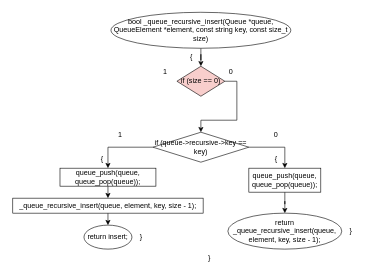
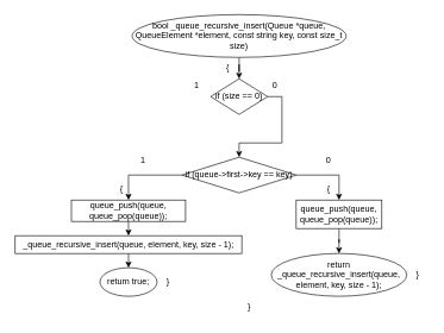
  <mxCell id="0" />
  <mxCell id="1" parent="0" />
  <mxCell id="2" value="" style="edgeStyle=orthogonalEdgeStyle;rounded=0;orthogonalLoop=1;jettySize=auto;html=1;" edge="1" parent="1" source="3" target="5"><mxGeometry relative="1" as="geometry" /></mxCell>
  <mxCell id="3" value="bool _queue_recursive_insert(Queue *queue, QueueElement *element, const string key, const size_t size)" style="ellipse;whiteSpace=wrap;html=1;" vertex="1" parent="1"><mxGeometry x="184" y="20" width="300" height="60" as="geometry" /></mxCell>
  <mxCell id="4" style="edgeStyle=orthogonalEdgeStyle;rounded=0;orthogonalLoop=1;jettySize=auto;html=1;exitX=1;exitY=0.5;exitDx=0;exitDy=0;entryX=0.5;entryY=0;entryDx=0;entryDy=0;" edge="1" parent="1" source="5" target="10"><mxGeometry relative="1" as="geometry"><Array as="points"><mxPoint x="394" y="135" /><mxPoint x="394" y="200" /><mxPoint x="334" y="200" /></Array></mxGeometry></mxCell>
- <mxCell id="5" value="if (size == 0)" style="rhombus;whiteSpace=wrap;html=1;fillColor=#f8cecc;" vertex="1" parent="1"><mxGeometry x="294" y="110" width="80" height="50" as="geometry" /></mxCell>
+ <mxCell id="5" value="if (size == 0)" style="rhombus;whiteSpace=wrap;html=1;" vertex="1" parent="1"><mxGeometry x="294" y="110" width="80" height="50" as="geometry" /></mxCell>
  <mxCell id="6" value="{" style="text;html=1;align=center;verticalAlign=middle;resizable=0;points=[];autosize=1;strokeColor=none;fillColor=none;" vertex="1" parent="1"><mxGeometry x="303" y="80" width="30" height="30" as="geometry" /></mxCell>
  <mxCell id="7" value="1" style="text;html=1;align=center;verticalAlign=middle;resizable=0;points=[];autosize=1;strokeColor=none;fillColor=none;" vertex="1" parent="1"><mxGeometry x="259" y="105" width="30" height="30" as="geometry" /></mxCell>
  <mxCell id="8" style="edgeStyle=orthogonalEdgeStyle;rounded=0;orthogonalLoop=1;jettySize=auto;html=1;exitX=0;exitY=0.5;exitDx=0;exitDy=0;entryX=0.5;entryY=0;entryDx=0;entryDy=0;" edge="1" parent="1" source="10" target="14"><mxGeometry relative="1" as="geometry" /></mxCell>
  <mxCell id="9" style="edgeStyle=orthogonalEdgeStyle;rounded=0;orthogonalLoop=1;jettySize=auto;html=1;exitX=1;exitY=0.5;exitDx=0;exitDy=0;entryX=0.5;entryY=0;entryDx=0;entryDy=0;" edge="1" parent="1" source="10" target="21"><mxGeometry relative="1" as="geometry" /></mxCell>
- <mxCell id="10" value="if (queue-&amp;gt;recursive-&amp;gt;key == key)" style="rhombus;whiteSpace=wrap;html=1;" vertex="1" parent="1"><mxGeometry x="254" y="220" width="160" height="50" as="geometry" /></mxCell>
- <mxCell id="11" value="return insert;" style="ellipse;whiteSpace=wrap;html=1;" vertex="1" parent="1"><mxGeometry x="139" y="375" width="80" height="40" as="geometry" /></mxCell>
+ <mxCell id="10" value="if (queue-&amp;gt;first-&amp;gt;key == key)" style="rhombus;whiteSpace=wrap;html=1;" vertex="1" parent="1"><mxGeometry x="254" y="220" width="160" height="50" as="geometry" /></mxCell>
+ <mxCell id="11" value="return true;" style="ellipse;whiteSpace=wrap;html=1;" vertex="1" parent="1"><mxGeometry x="139" y="375" width="80" height="40" as="geometry" /></mxCell>
  <mxCell id="12" value="1" style="text;html=1;align=center;verticalAlign=middle;resizable=0;points=[];autosize=1;strokeColor=none;fillColor=none;" vertex="1" parent="1"><mxGeometry x="184" y="210" width="30" height="30" as="geometry" /></mxCell>
  <mxCell id="13" value="" style="edgeStyle=orthogonalEdgeStyle;rounded=0;orthogonalLoop=1;jettySize=auto;html=1;" edge="1" parent="1" source="14" target="16"><mxGeometry relative="1" as="geometry" /></mxCell>
  <mxCell id="14" value="queue_push(queue, queue_pop(queue));" style="whiteSpace=wrap;html=1;" vertex="1" parent="1"><mxGeometry x="99" y="280" width="160" height="30" as="geometry" /></mxCell>
  <mxCell id="15" style="edgeStyle=orthogonalEdgeStyle;rounded=0;orthogonalLoop=1;jettySize=auto;html=1;exitX=0.5;exitY=1;exitDx=0;exitDy=0;entryX=0.5;entryY=0;entryDx=0;entryDy=0;" edge="1" parent="1" source="16" target="11"><mxGeometry relative="1" as="geometry" /></mxCell>
  <mxCell id="16" value="_queue_recursive_insert(queue, element, key, size - 1);" style="whiteSpace=wrap;html=1;" vertex="1" parent="1"><mxGeometry x="20.25" y="330" width="317.5" height="25" as="geometry" /></mxCell>
  <mxCell id="17" value="}" style="text;html=1;align=center;verticalAlign=middle;resizable=0;points=[];autosize=1;strokeColor=none;fillColor=none;" vertex="1" parent="1"><mxGeometry x="219" y="380" width="30" height="30" as="geometry" /></mxCell>
  <mxCell id="18" value="{" style="text;html=1;align=center;verticalAlign=middle;resizable=0;points=[];autosize=1;strokeColor=none;fillColor=none;" vertex="1" parent="1"><mxGeometry x="154" y="250" width="30" height="30" as="geometry" /></mxCell>
  <mxCell id="19" value="0" style="text;html=1;align=center;verticalAlign=middle;resizable=0;points=[];autosize=1;strokeColor=none;fillColor=none;" vertex="1" parent="1"><mxGeometry x="369" y="105" width="30" height="30" as="geometry" /></mxCell>
  <mxCell id="20" value="" style="edgeStyle=orthogonalEdgeStyle;rounded=0;orthogonalLoop=1;jettySize=auto;html=1;" edge="1" parent="1" source="21" target="22"><mxGeometry relative="1" as="geometry" /></mxCell>
  <mxCell id="21" value="queue_push(queue, queue_pop(queue));" style="whiteSpace=wrap;html=1;" vertex="1" parent="1"><mxGeometry x="414" y="280" width="120" height="40" as="geometry" /></mxCell>
  <mxCell id="22" value="return _queue_recursive_insert(queue, element, key, size - 1);" style="ellipse;whiteSpace=wrap;html=1;" vertex="1" parent="1"><mxGeometry x="379" y="355" width="190" height="60" as="geometry" /></mxCell>
  <mxCell id="23" value="}" style="text;html=1;align=center;verticalAlign=middle;resizable=0;points=[];autosize=1;strokeColor=none;fillColor=none;" vertex="1" parent="1"><mxGeometry x="569" y="370" width="30" height="30" as="geometry" /></mxCell>
  <mxCell id="24" value="{" style="text;html=1;align=center;verticalAlign=middle;resizable=0;points=[];autosize=1;strokeColor=none;fillColor=none;" vertex="1" parent="1"><mxGeometry x="444" y="250" width="30" height="30" as="geometry" /></mxCell>
  <mxCell id="25" value="0" style="text;html=1;align=center;verticalAlign=middle;resizable=0;points=[];autosize=1;strokeColor=none;fillColor=none;" vertex="1" parent="1"><mxGeometry x="444" y="210" width="30" height="30" as="geometry" /></mxCell>
  <mxCell id="26" value="}" style="text;html=1;align=center;verticalAlign=middle;resizable=0;points=[];autosize=1;strokeColor=none;fillColor=none;" vertex="1" parent="1"><mxGeometry x="333" y="415" width="30" height="30" as="geometry" /></mxCell>
